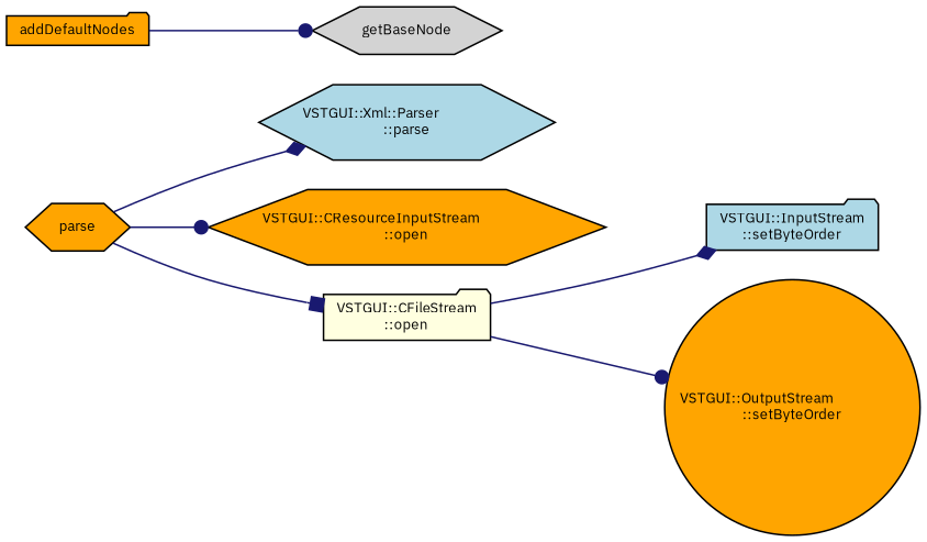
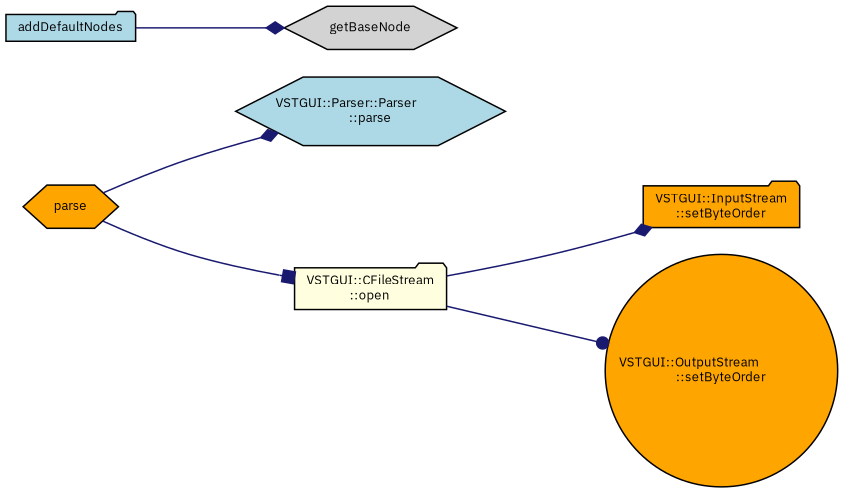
  digraph {
    fontname="IBM Plex Sans"
    rankdir=LR
    node [color=black fillcolor=orange fontname="IBM Plex Sans" fontsize=9 shape=hexagon style=filled]
    edge [arrowhead=dot color=midnightblue fontname="IBM Plex Sans" fontsize=9 labelfontname=Arial labelfontsize=9 style=solid]
    n1 [fontcolor=black height=0.2 label=parse width=0.4]
-   n2 [fillcolor=lightblue height=0.2 label="VSTGUI::Xml::Parser\l::parse" width=0.4]
-   n3 [height=0.2 label="VSTGUI::CResourceInputStream\l::open" width=0.4]
+   n2 [fillcolor=lightblue height=0.2 label="VSTGUI::Parser::Parser\l::parse" width=0.4]
    n4 [fillcolor=lightyellow height=0.2 label="VSTGUI::CFileStream\l::open" shape=folder width=0.4]
-   n5 [height=0.2 label=addDefaultNodes shape=folder width=0.4]
+   n5 [fillcolor=lightblue height=0.2 label=addDefaultNodes shape=folder width=0.4]
    n6 [fillcolor=lightgrey height=0.2 label=getBaseNode width=0.4]
-   n7 [fillcolor=lightblue height=0.2 label="VSTGUI::InputStream\l::setByteOrder" shape=folder width=0.4]
+   n7 [height=0.2 label="VSTGUI::InputStream\l::setByteOrder" shape=folder width=0.4]
    n8 [height=0.2 label="VSTGUI::OutputStream\l::setByteOrder" shape=circle width=0.4]
    n1 -> n2 [arrowhead=diamond]
-   n1 -> n3
    n1 -> n4 [arrowhead=box]
    n4 -> n7 [arrowhead=diamond]
    n4 -> n8
-   n5 -> n6
+   n5 -> n6 [arrowhead=diamond]
  }
